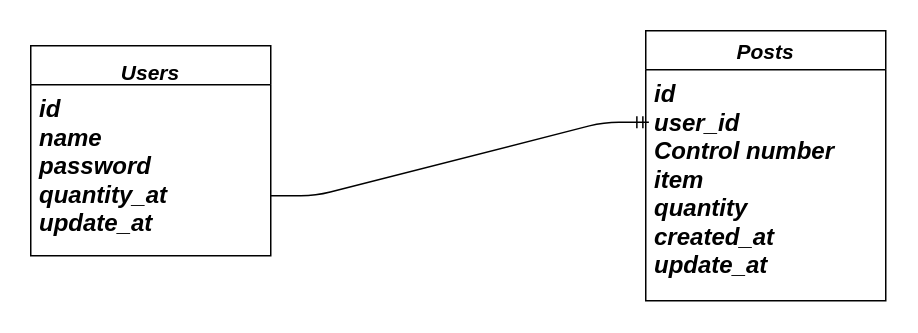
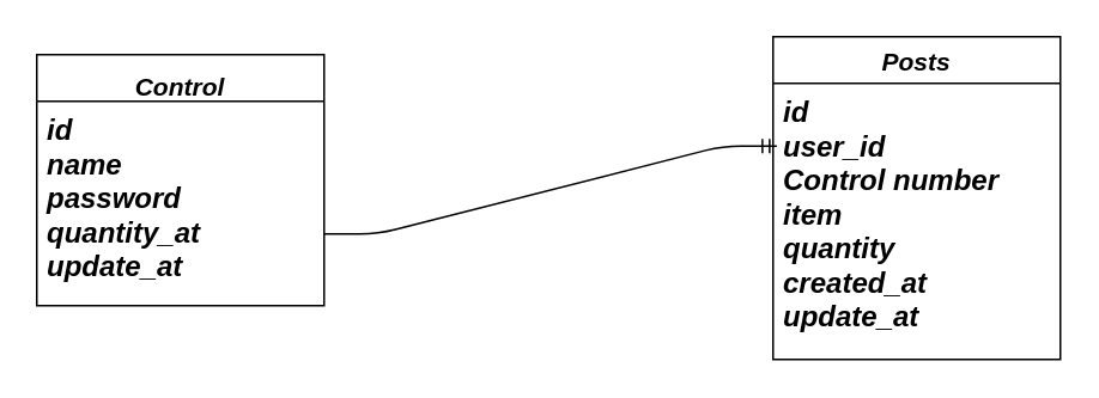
  <mxCell id="0" />
  <mxCell id="1" parent="0" />
- <mxCell id="2" value="Users" style="swimlane;fontStyle=3;childLayout=stackLayout;horizontal=1;startSize=26;horizontalStack=0;resizeParent=1;resizeParentMax=0;resizeLast=0;collapsible=1;marginBottom=0;align=center;fontSize=14;spacingTop=4;spacingBottom=-4;verticalAlign=middle;" parent="1" vertex="1"><mxGeometry x="20" y="30" width="160" height="140" as="geometry" /></mxCell>
+ <mxCell id="2" value="Control" style="swimlane;fontStyle=3;childLayout=stackLayout;horizontal=1;startSize=26;horizontalStack=0;resizeParent=1;resizeParentMax=0;resizeLast=0;collapsible=1;marginBottom=0;align=center;fontSize=14;spacingTop=4;spacingBottom=-4;verticalAlign=middle;" parent="1" vertex="1"><mxGeometry x="20" y="30" width="160" height="140" as="geometry" /></mxCell>
  <mxCell id="3" value="id&#10;name&#10;password&#10;quantity_at&#10;update_at&#10;" style="text;strokeColor=none;fillColor=none;spacingLeft=4;spacingRight=4;overflow=hidden;rotatable=0;points=[[0,0.5],[1,0.5]];portConstraint=eastwest;fontSize=16;align=left;fontStyle=3;fontFamily=Helvetica;" parent="2" vertex="1"><mxGeometry y="26" width="160" height="114" as="geometry" /></mxCell>
  <mxCell id="4" value="Posts" style="swimlane;fontStyle=3;childLayout=stackLayout;horizontal=1;startSize=26;horizontalStack=0;resizeParent=1;resizeParentMax=0;resizeLast=0;collapsible=1;marginBottom=0;align=center;fontSize=14;fontFamily=Helvetica;" parent="1" vertex="1"><mxGeometry x="430" y="20" width="160" height="180" as="geometry" /></mxCell>
  <mxCell id="5" value="id&#10;user_id&#10;Control number&#10;item&#10;quantity&#10;created_at&#10;update_at" style="text;strokeColor=none;fillColor=none;spacingLeft=4;spacingRight=4;overflow=hidden;rotatable=0;points=[[0,0.5],[1,0.5]];portConstraint=eastwest;fontSize=16;fontStyle=3" parent="4" vertex="1"><mxGeometry y="26" width="160" height="154" as="geometry" /></mxCell>
  <mxCell id="6" value="" style="edgeStyle=entityRelationEdgeStyle;fontSize=12;html=1;endArrow=ERmandOne;fontFamily=Helvetica;entryX=0.013;entryY=0.227;entryDx=0;entryDy=0;entryPerimeter=0;" parent="1" target="5" edge="1"><mxGeometry width="100" height="100" relative="1" as="geometry"><mxPoint x="180" y="130" as="sourcePoint" /><mxPoint x="280" y="30" as="targetPoint" /></mxGeometry></mxCell>
